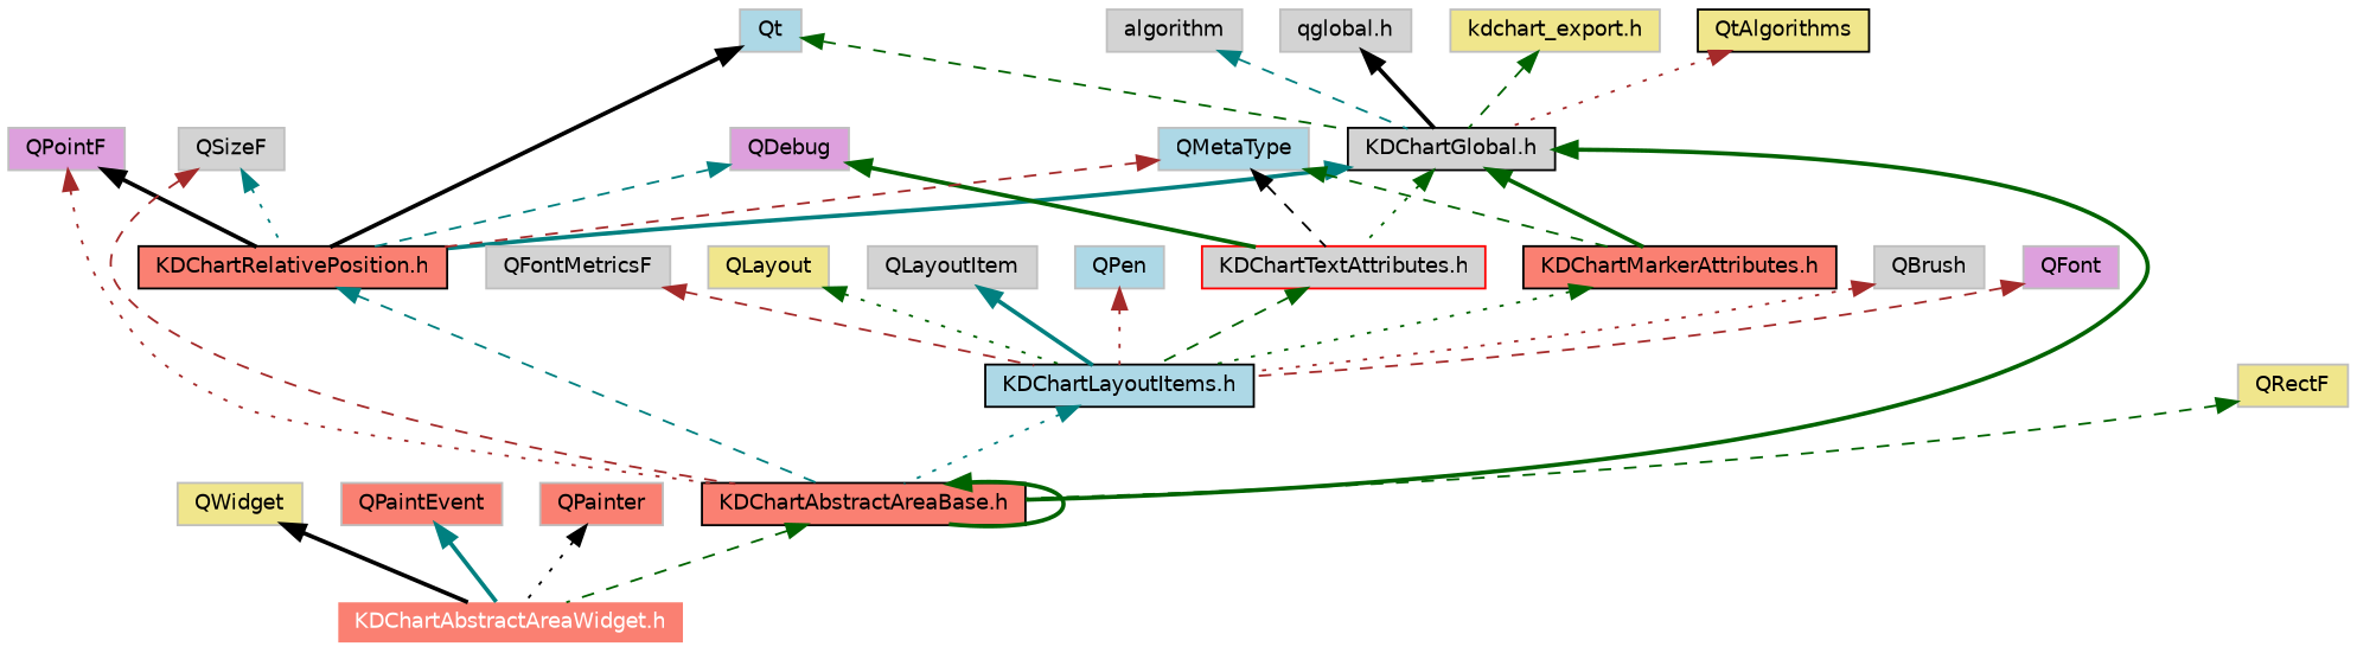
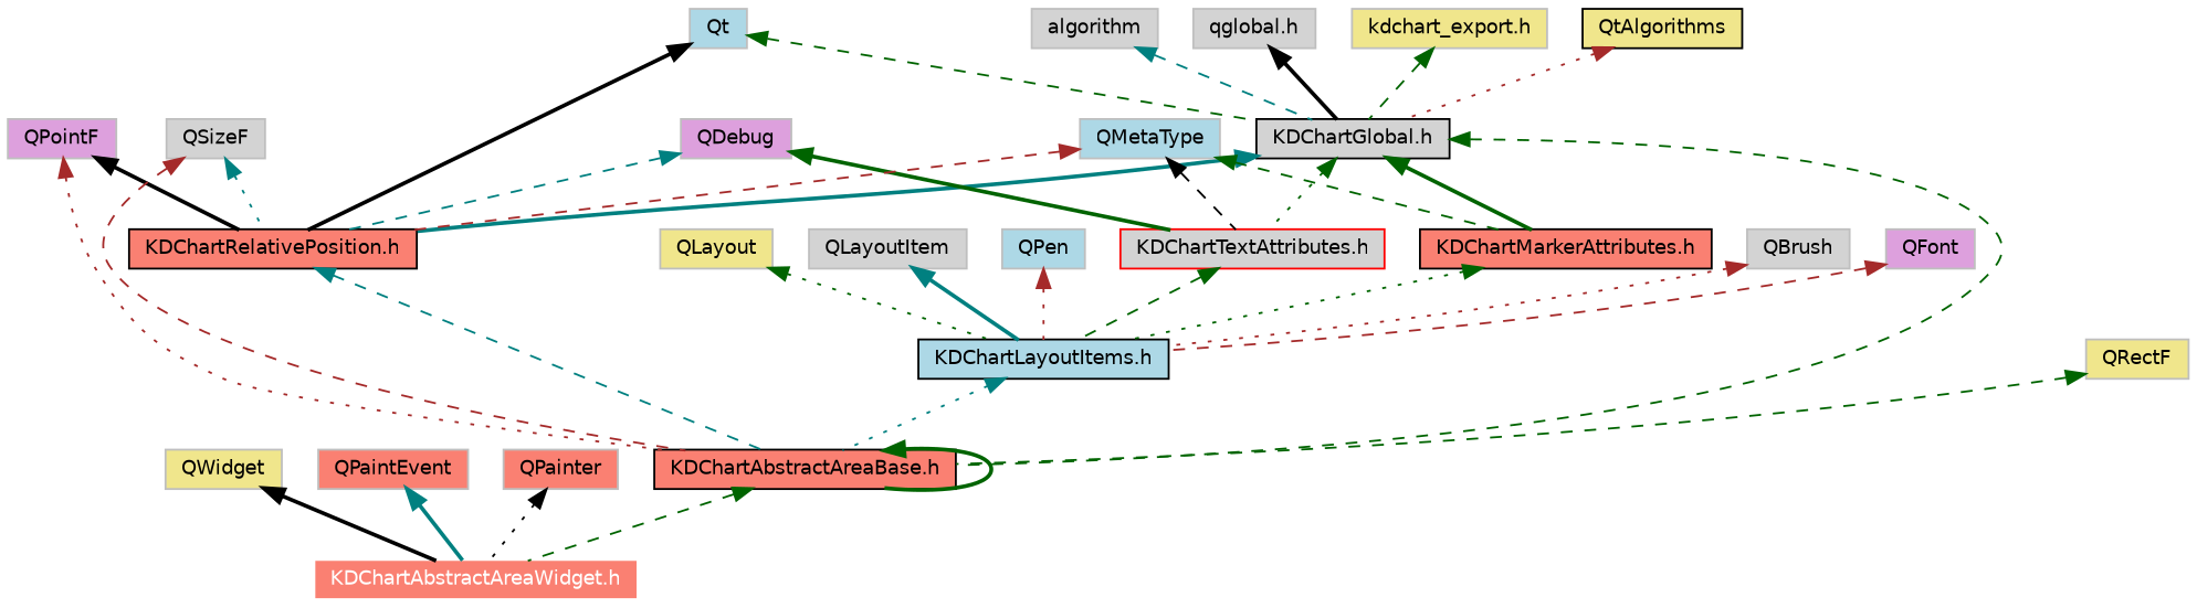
  digraph {
    node [color=grey75 fillcolor=lightgrey fontname=Helvetica fontsize=10 shape=record style=filled]
    edge [color=darkgreen dir=back fontname=Helvetica fontsize=10 labelfontname=Helvetica labelfontsize=10 style=dashed]
    n1 [color=white fillcolor=salmon fontcolor=white height=0.2 label="KDChartAbstractAreaWidget.h" width=0.4]
    n2 [fillcolor=khaki height=0.2 label=QWidget width=0.4]
    n3 [fillcolor=salmon height=0.2 label=QPaintEvent width=0.4]
    n4 [fillcolor=salmon height=0.2 label=QPainter width=0.4]
    n5 [color=black fillcolor=salmon height=0.2 label="KDChartAbstractAreaBase.h" width=0.4]
    n6 [fillcolor=plum height=0.2 label=QPointF width=0.4]
    n7 [color=black fillcolor=salmon height=0.2 label="KDChartRelativePosition.h" width=0.4]
    n8 [height=0.2 label=QSizeF width=0.4]
    n9 [fillcolor=khaki height=0.2 label=QRectF width=0.4]
    n10 [color=black height=0.2 label="KDChartGlobal.h" width=0.4]
    n11 [color=red height=0.2 label="KDChartTextAttributes.h" width=0.4]
    n12 [color=black fillcolor=salmon height=0.2 label="KDChartMarkerAttributes.h" width=0.4]
    n13 [color=black fillcolor=lightblue height=0.2 label="KDChartLayoutItems.h" width=0.4]
    n14 [height=0.2 label="qglobal.h" width=0.4]
    n15 [fillcolor=khaki height=0.2 label="kdchart_export.h" width=0.4]
    n16 [color=black fillcolor=khaki height=0.2 label=QtAlgorithms width=0.4]
    n17 [height=0.2 label=algorithm width=0.4]
    n18 [fillcolor=lightblue height=0.2 label=Qt width=0.4]
    n19 [height=0.2 label=QBrush width=0.4]
    n20 [fillcolor=plum height=0.2 label=QFont width=0.4]
-   n21 [height=0.2 label=QFontMetricsF width=0.4]
    n22 [fillcolor=khaki height=0.2 label=QLayout width=0.4]
    n23 [height=0.2 label=QLayoutItem width=0.4]
    n24 [fillcolor=lightblue height=0.2 label=QPen width=0.4]
    n25 [fillcolor=plum height=0.2 label=QDebug width=0.4]
    n26 [fillcolor=lightblue height=0.2 label=QMetaType width=0.4]
    n2 -> n1 [color=black style=bold]
    n3 -> n1 [color=teal style=bold]
    n4 -> n1 [color=black style=dotted]
    n5 -> n1
    n5 -> n5 [style=bold]
    n6 -> n5 [color=brown style=dotted]
    n6 -> n7 [color=black style=bold]
    n7 -> n5 [color=teal]
    n8 -> n5 [color=brown]
    n8 -> n7 [color=teal style=dotted]
    n9 -> n5
-   n10 -> n5 [style=bold]
+   n10 -> n5
    n10 -> n7 [color=teal style=bold]
    n10 -> n11 [style=dotted]
    n10 -> n12 [style=bold]
    n11 -> n13
    n12 -> n13 [style=dotted]
    n13 -> n5 [color=teal style=dotted]
    n14 -> n10 [color=black style=bold]
    n15 -> n10
    n16 -> n10 [color=brown style=dotted]
    n17 -> n10 [color=teal]
    n18 -> n7 [color=black style=bold]
    n18 -> n10
    n19 -> n13 [color=brown style=dotted]
    n20 -> n13 [color=brown]
-   n21 -> n13 [color=brown]
    n22 -> n13 [style=dotted]
    n23 -> n13 [color=teal style=bold]
    n24 -> n13 [color=brown style=dotted]
    n25 -> n7 [color=teal]
    n25 -> n11 [style=bold]
    n26 -> n7 [color=brown]
    n26 -> n11 [color=black]
    n26 -> n12
  }
